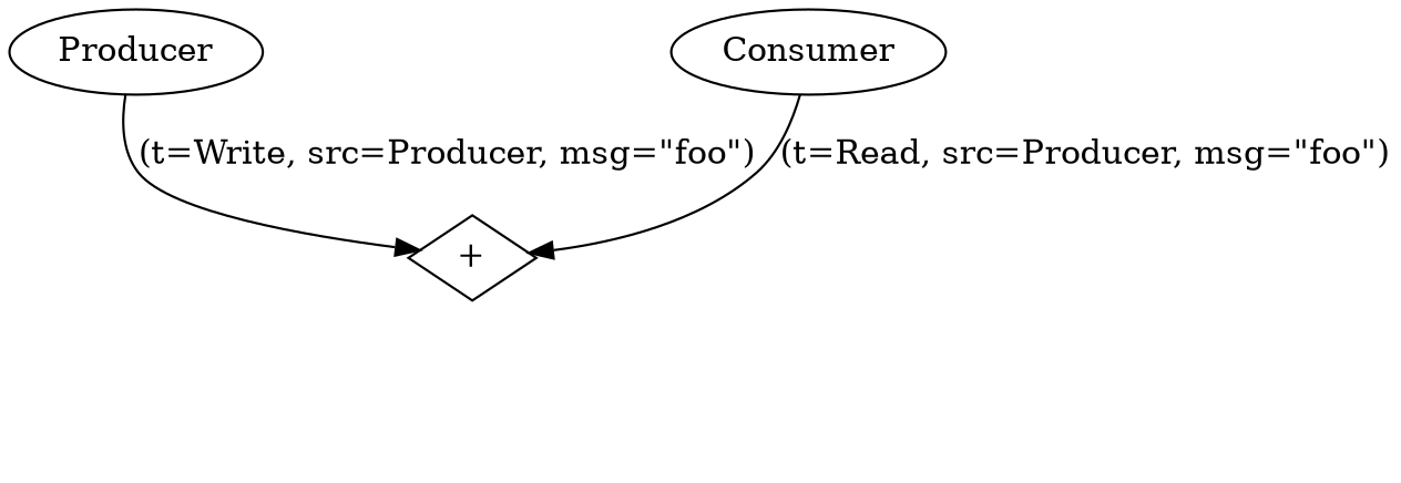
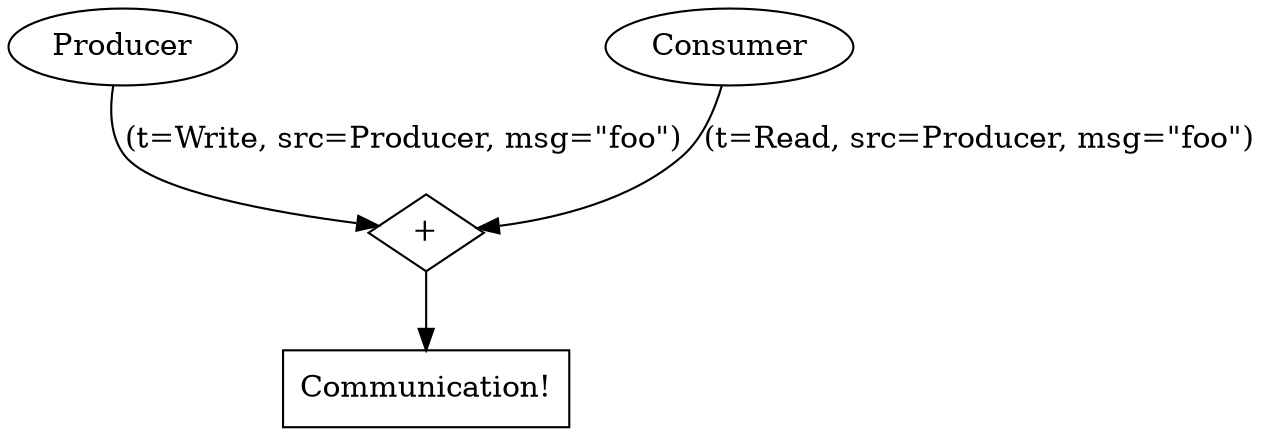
  digraph {
    rankdir=TB
    "+" [shape=diamond]
    Producer
+   n3 [label="Communication!" shape=box]
    Consumer
+   "+" -> n3
    Producer -> "+" [label="(t=Write, src=Producer, msg=\"foo\")"]
    Consumer -> "+" [label="(t=Read, src=Producer, msg=\"foo\")"]
  }
